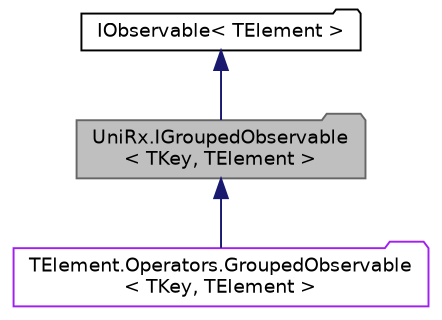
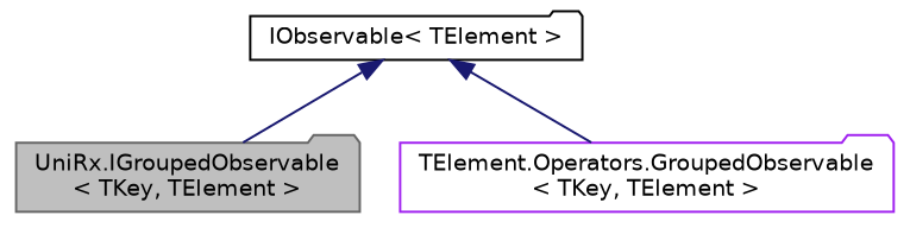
  digraph {
    node [fillcolor=white fontname=Helvetica fontsize=10 shape=folder style=filled]
    edge [color=midnightblue dir=back fontname=Helvetica fontsize=10 labelfontname=Helvetica labelfontsize=10 style=solid]
    n1 [color=gray40 fillcolor=grey75 fontcolor=black height=0.2 label="UniRx.IGroupedObservable\l\< TKey, TElement \>" width=0.4]
    n2 [color=purple height=0.2 label="TElement.Operators.GroupedObservable\l\< TKey, TElement \>" width=0.4]
    n3 [color=black height=0.2 label="IObservable\< TElement \>" width=0.4]
-   n1 -> n2
+   n3 -> n2
    n3 -> n1
  }
